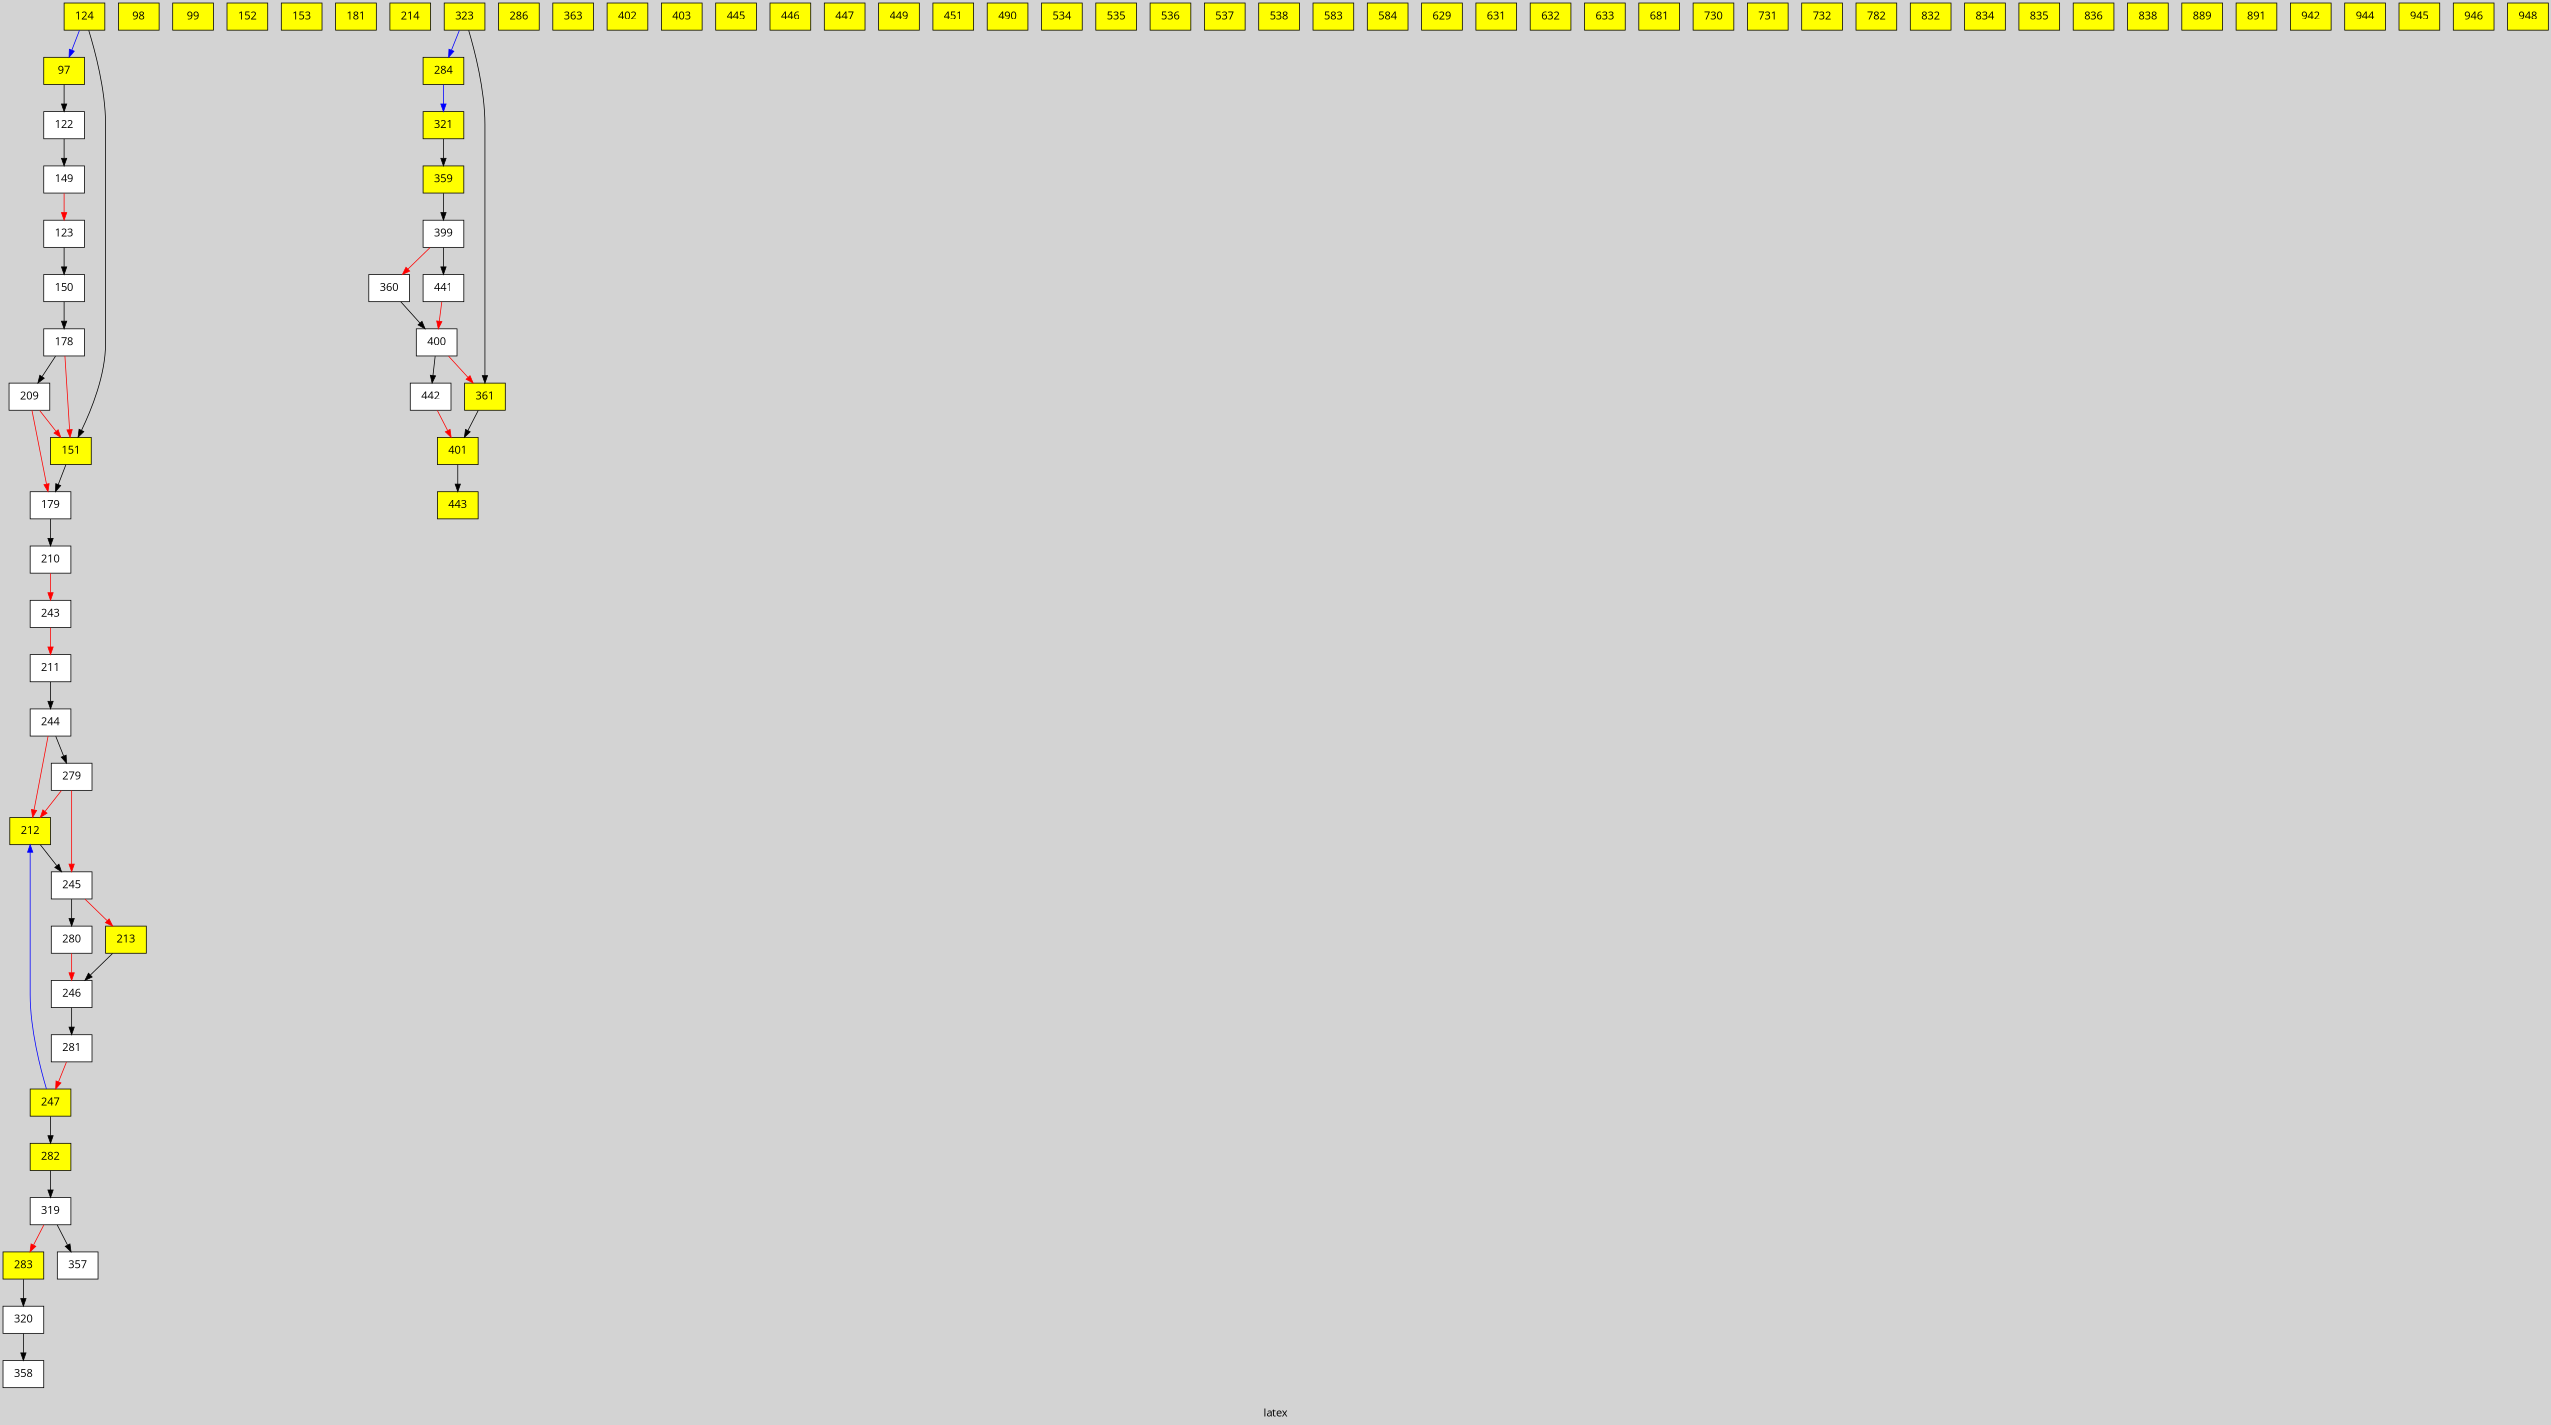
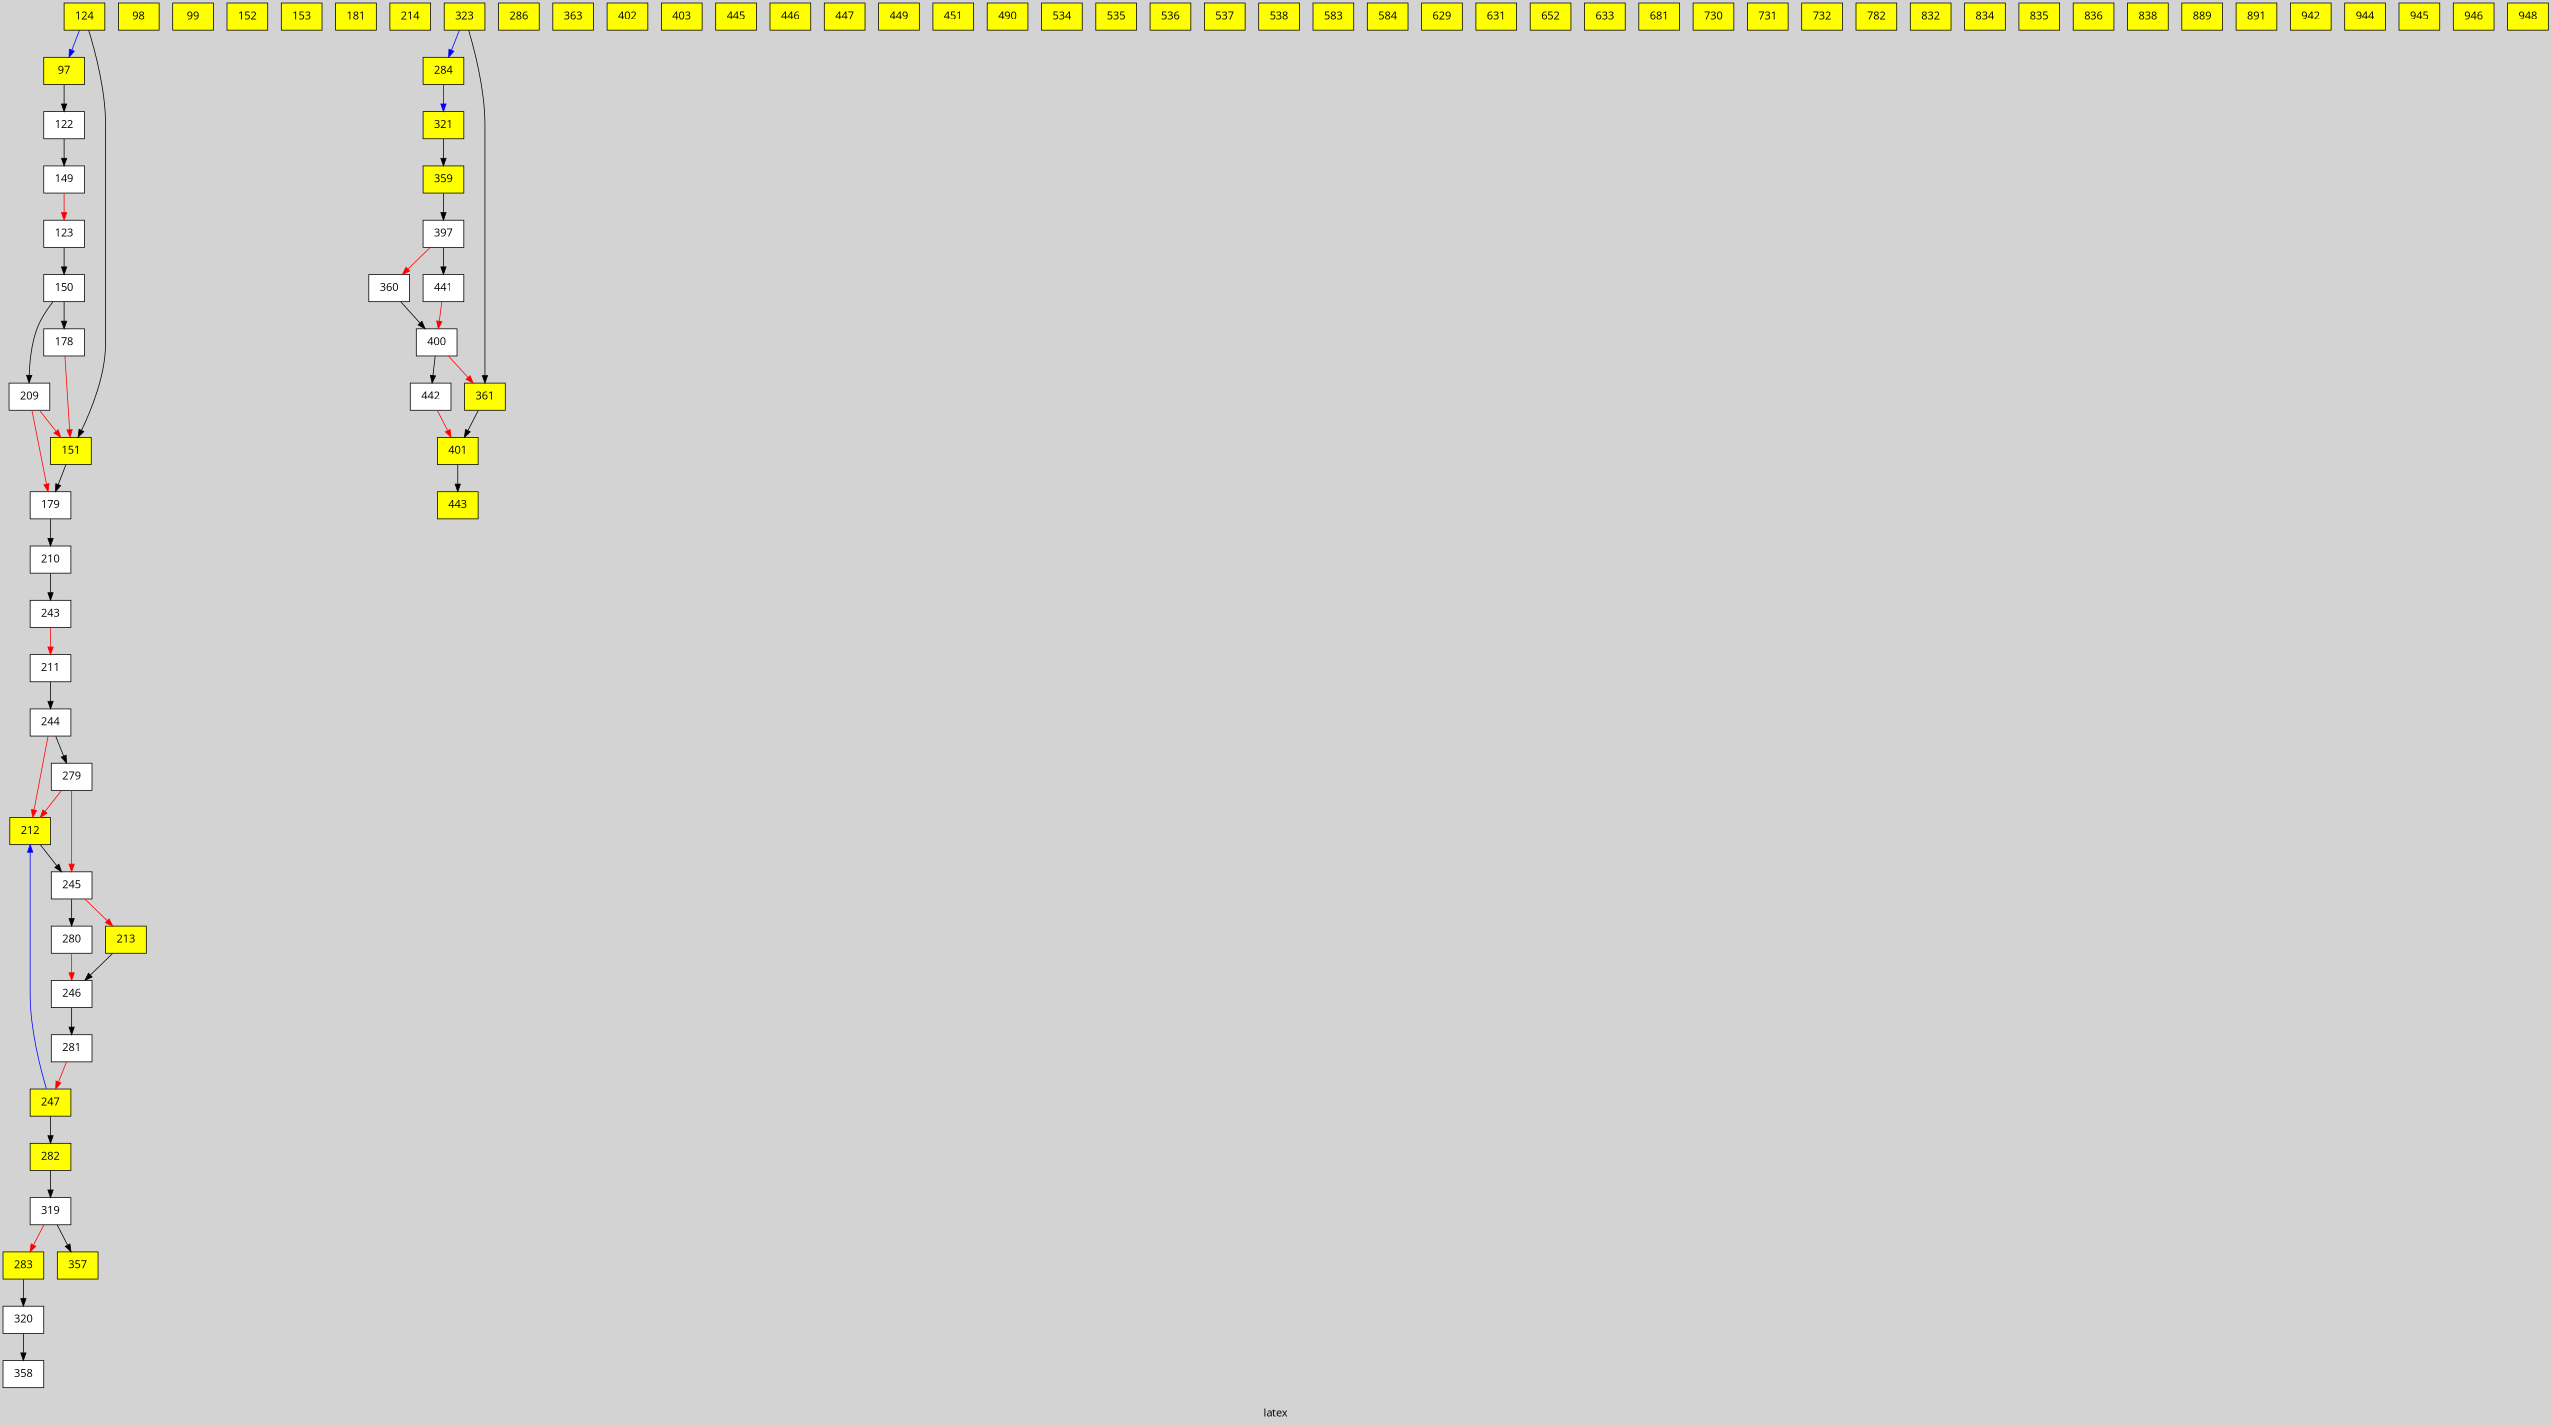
  digraph {
    bgcolor=lightgrey
    fontname="Open Sans"
    label=latex
    texlbl="\huge{$time(s) = 11.3938              \ \ \ \ T_9 = 0.3              \ \ \ \ \rho(g/cc) = 1000              \ \ \ \ {\mathrm{flow}_{max}} = 0.000634559$}"
    node [fillcolor=yellow fontname="Open Sans" shape=box style=filled]
    edge [color=black fontname="Open Sans" style="line width = 0.0101pt, solid"]
    97 [texlbl="\huge{$^{20}\mathrm{Ne}$}"]
    122 [fillcolor=white texlbl="\huge{$^{21}\mathrm{Na}$}"]
    149 [fillcolor=white texlbl="\huge{$^{22}\mathrm{Mg}$}"]
    98 [texlbl="\huge{$^{21}\mathrm{Ne}$}"]
    99 [texlbl="\huge{$^{22}\mathrm{Ne}$}"]
    123 [fillcolor=white texlbl="\huge{$^{22}\mathrm{Na}$}"]
    150 [fillcolor=white texlbl="\huge{$^{23}\mathrm{Mg}$}"]
    178 [fillcolor=white texlbl="\huge{$^{24}\mathrm{Al}$}"]
    124 [texlbl="\huge{$^{23}\mathrm{Na}$}"]
    151 [texlbl="\huge{$^{24}\mathrm{Mg}$}"]
    179 [fillcolor=white texlbl="\huge{$^{25}\mathrm{Al}$}"]
    209 [fillcolor=white texlbl="\huge{$^{25}\mathrm{Si}$}"]
    210 [fillcolor=white texlbl="\huge{$^{26}\mathrm{Si}$}"]
    152 [texlbl="\huge{$^{25}\mathrm{Mg}$}"]
    153 [texlbl="\huge{$^{26}\mathrm{Mg}$}"]
    243 [fillcolor=white texlbl="\huge{$^{27}\mathrm{P}$}"]
    181 [texlbl="\huge{$^{27}\mathrm{Al}$}"]
    211 [fillcolor=white texlbl="\huge{$^{27}\mathrm{Si}$}"]
    244 [fillcolor=white texlbl="\huge{$^{28}\mathrm{P}$}"]
    212 [texlbl="\huge{$^{28}\mathrm{Si}$}"]
    279 [fillcolor=white texlbl="\huge{$^{29}\mathrm{S}$}"]
    245 [fillcolor=white texlbl="\huge{$^{29}\mathrm{P}$}"]
    213 [texlbl="\huge{$^{29}\mathrm{Si}$}"]
    280 [fillcolor=white texlbl="\huge{$^{30}\mathrm{S}$}"]
    246 [fillcolor=white texlbl="\huge{$^{30}\mathrm{P}$}"]
    281 [fillcolor=white texlbl="\huge{$^{31}\mathrm{S}$}"]
    214 [texlbl="\huge{$^{30}\mathrm{Si}$}"]
    247 [texlbl="\huge{$^{31}\mathrm{P}$}"]
    282 [texlbl="\huge{$^{32}\mathrm{S}$}"]
    319 [fillcolor=white texlbl="\huge{$^{33}\mathrm{Cl}$}"]
    283 [texlbl="\huge{$^{33}\mathrm{S}$}"]
-   357 [fillcolor=white texlbl="\huge{$^{34}\mathrm{Ar}$}"]
+   357 [texlbl="\huge{$^{34}\mathrm{Ar}$}"]
    320 [fillcolor=white texlbl="\huge{$^{34}\mathrm{Cl}$}"]
    358 [fillcolor=white texlbl="\huge{$^{35}\mathrm{Ar}$}"]
    284 [texlbl="\huge{$^{34}\mathrm{S}$}"]
    321 [texlbl="\huge{$^{35}\mathrm{Cl}$}"]
    359 [texlbl="\huge{$^{36}\mathrm{Ar}$}"]
    286 [texlbl="\huge{$^{36}\mathrm{S}$}"]
-   399 [fillcolor=white texlbl="\huge{$^{37}\mathrm{K}$}"]
+   399 [fillcolor=white texlbl="\huge{$^{37}\mathrm{K}$}" label=397]
    323 [texlbl="\huge{$^{37}\mathrm{Cl}$}"]
    361 [texlbl="\huge{$^{38}\mathrm{Ar}$}"]
    401 [texlbl="\huge{$^{39}\mathrm{K}$}"]
    360 [fillcolor=white texlbl="\huge{$^{37}\mathrm{Ar}$}"]
    441 [fillcolor=white texlbl="\huge{$^{38}\mathrm{Ca}$}"]
    400 [fillcolor=white texlbl="\huge{$^{38}\mathrm{K}$}"]
    442 [fillcolor=white texlbl="\huge{$^{39}\mathrm{Ca}$}"]
    443 [texlbl="\huge{$^{40}\mathrm{Ca}$}"]
    363 [texlbl="\huge{$^{40}\mathrm{Ar}$}"]
    402 [texlbl="\huge{$^{40}\mathrm{K}$}"]
    403 [texlbl="\huge{$^{41}\mathrm{K}$}"]
    445 [texlbl="\huge{$^{42}\mathrm{Ca}$}"]
    446 [texlbl="\huge{$^{43}\mathrm{Ca}$}"]
    447 [texlbl="\huge{$^{44}\mathrm{Ca}$}"]
    449 [texlbl="\huge{$^{46}\mathrm{Ca}$}"]
    451 [texlbl="\huge{$^{48}\mathrm{Ca}$}"]
    490 [texlbl="\huge{$^{45}\mathrm{Sc}$}"]
    534 [texlbl="\huge{$^{46}\mathrm{Ti}$}"]
    535 [texlbl="\huge{$^{47}\mathrm{Ti}$}"]
    536 [texlbl="\huge{$^{48}\mathrm{Ti}$}"]
    537 [texlbl="\huge{$^{49}\mathrm{Ti}$}"]
    538 [texlbl="\huge{$^{50}\mathrm{Ti}$}"]
    583 [texlbl="\huge{$^{50}\mathrm{V}$}"]
    584 [texlbl="\huge{$^{51}\mathrm{V}$}"]
    629 [texlbl="\huge{$^{50}\mathrm{Cr}$}"]
    631 [texlbl="\huge{$^{52}\mathrm{Cr}$}"]
-   632 [texlbl="\huge{$^{53}\mathrm{Cr}$}"]
+   632 [texlbl="\huge{$^{53}\mathrm{Cr}$}" label=652]
    633 [texlbl="\huge{$^{54}\mathrm{Cr}$}"]
    681 [texlbl="\huge{$^{55}\mathrm{Mn}$}"]
    730 [texlbl="\huge{$^{56}\mathrm{Fe}$}"]
    731 [texlbl="\huge{$^{57}\mathrm{Fe}$}"]
    732 [texlbl="\huge{$^{58}\mathrm{Fe}$}"]
    782 [texlbl="\huge{$^{59}\mathrm{Co}$}"]
    832 [texlbl="\huge{$^{58}\mathrm{Ni}$}"]
    834 [texlbl="\huge{$^{60}\mathrm{Ni}$}"]
    835 [texlbl="\huge{$^{61}\mathrm{Ni}$}"]
    836 [texlbl="\huge{$^{62}\mathrm{Ni}$}"]
    838 [texlbl="\huge{$^{64}\mathrm{Ni}$}"]
    889 [texlbl="\huge{$^{63}\mathrm{Cu}$}"]
    891 [texlbl="\huge{$^{65}\mathrm{Cu}$}"]
    942 [texlbl="\huge{$^{64}\mathrm{Zn}$}"]
    944 [texlbl="\huge{$^{66}\mathrm{Zn}$}"]
    945 [texlbl="\huge{$^{67}\mathrm{Zn}$}"]
    946 [texlbl="\huge{$^{68}\mathrm{Zn}$}"]
    948 [texlbl="\huge{$^{70}\mathrm{Zn}$}"]
    97 -> 122 [style="line width = 0.0344pt, solid"]
    122 -> 149 [style="line width = 0.0344pt, solid"]
    149 -> 123 [color=red style="line width = 0.0687pt, solid"]
    123 -> 150 [style="line width = 0.0687pt, solid"]
    150 -> 178 [style="line width = 0.0543pt, solid"]
    178 -> 151 [color=red style="line width = 0.0125pt, solid"]
-   178 -> 209 [style="line width = 0.0422pt, solid"]
+   150 -> 209 [style="line width = 0.0422pt, solid"]
    124 -> 97 [color=blue style="line width = 0.0107pt, solid"]
    124 -> 151 [style="line width = 0.0103pt, solid"]
    151 -> 179 [style="line width = 0.0377pt, solid"]
    179 -> 210 [style="line width = 0.0630pt, solid"]
    209 -> 151 [color=red style="line width = 0.0148pt, solid"]
    209 -> 179 [color=red style="line width = 0.0274pt, solid"]
-   210 -> 243 [color=red style="line width = 0.0608pt, solid"]
+   210 -> 243 [style="line width = 0.0608pt, solid"]
    243 -> 211 [color=red style="line width = 0.0606pt, solid"]
    211 -> 244 [style="line width = 0.0610pt, solid"]
    244 -> 212 [color=red style="line width = 0.0390pt, solid"]
    244 -> 279 [style="line width = 0.0217pt, solid"]
    212 -> 245 [style="line width = 0.0615pt, solid"]
    279 -> 212 [color=red]
    279 -> 245 [color=red style="line width = 0.0114pt, solid"]
    245 -> 213 [color=red style="line width = 0.0265pt, solid"]
    245 -> 280 [style="line width = 0.0402pt, solid"]
    213 -> 246 [style="line width = 0.0264pt, solid"]
    280 -> 246 [color=red style="line width = 0.0394pt, solid"]
    246 -> 281 [style="line width = 0.0660pt, solid"]
    281 -> 247 [color=red style="line width = 0.0804pt, solid"]
    247 -> 212 [color=blue]
    247 -> 282 [style="line width = 0.0713pt, solid"]
    282 -> 319 [style="line width = 0.0326pt, solid"]
    319 -> 283 [color=red style="line width = 0.0181pt, solid"]
    319 -> 357
    283 -> 320 [style="line width = 0.0156pt, solid"]
    320 -> 358 [style="line width = 0.0130pt, solid"]
    284 -> 321 [color=blue style="line width = 0.0694pt, solid"]
    321 -> 359 [style="line width = 0.2066pt, solid"]
    359 -> 399 [style="line width = 0.2541pt, solid"]
    399 -> 360 [color=red style="line width = 0.6719pt, solid"]
    399 -> 441 [style="line width = 0.0293pt, solid"]
    323 -> 284 [color=blue style="line width = 0.0390pt, solid"]
    323 -> 361 [style="line width = 0.4529pt, solid"]
    361 -> 401 [style="line width = 10.0000pt, solid"]
    401 -> 443 [style="line width = 6.9601pt, solid"]
    360 -> 400 [style="line width = 1.2330pt, solid"]
    441 -> 400 [color=red style="line width = 0.0380pt, solid"]
    400 -> 361 [color=red style="line width = 0.0121pt, solid"]
    400 -> 442 [style="line width = 0.3638pt, solid"]
    442 -> 401 [color=red style="line width = 0.3083pt, solid"]
  }
